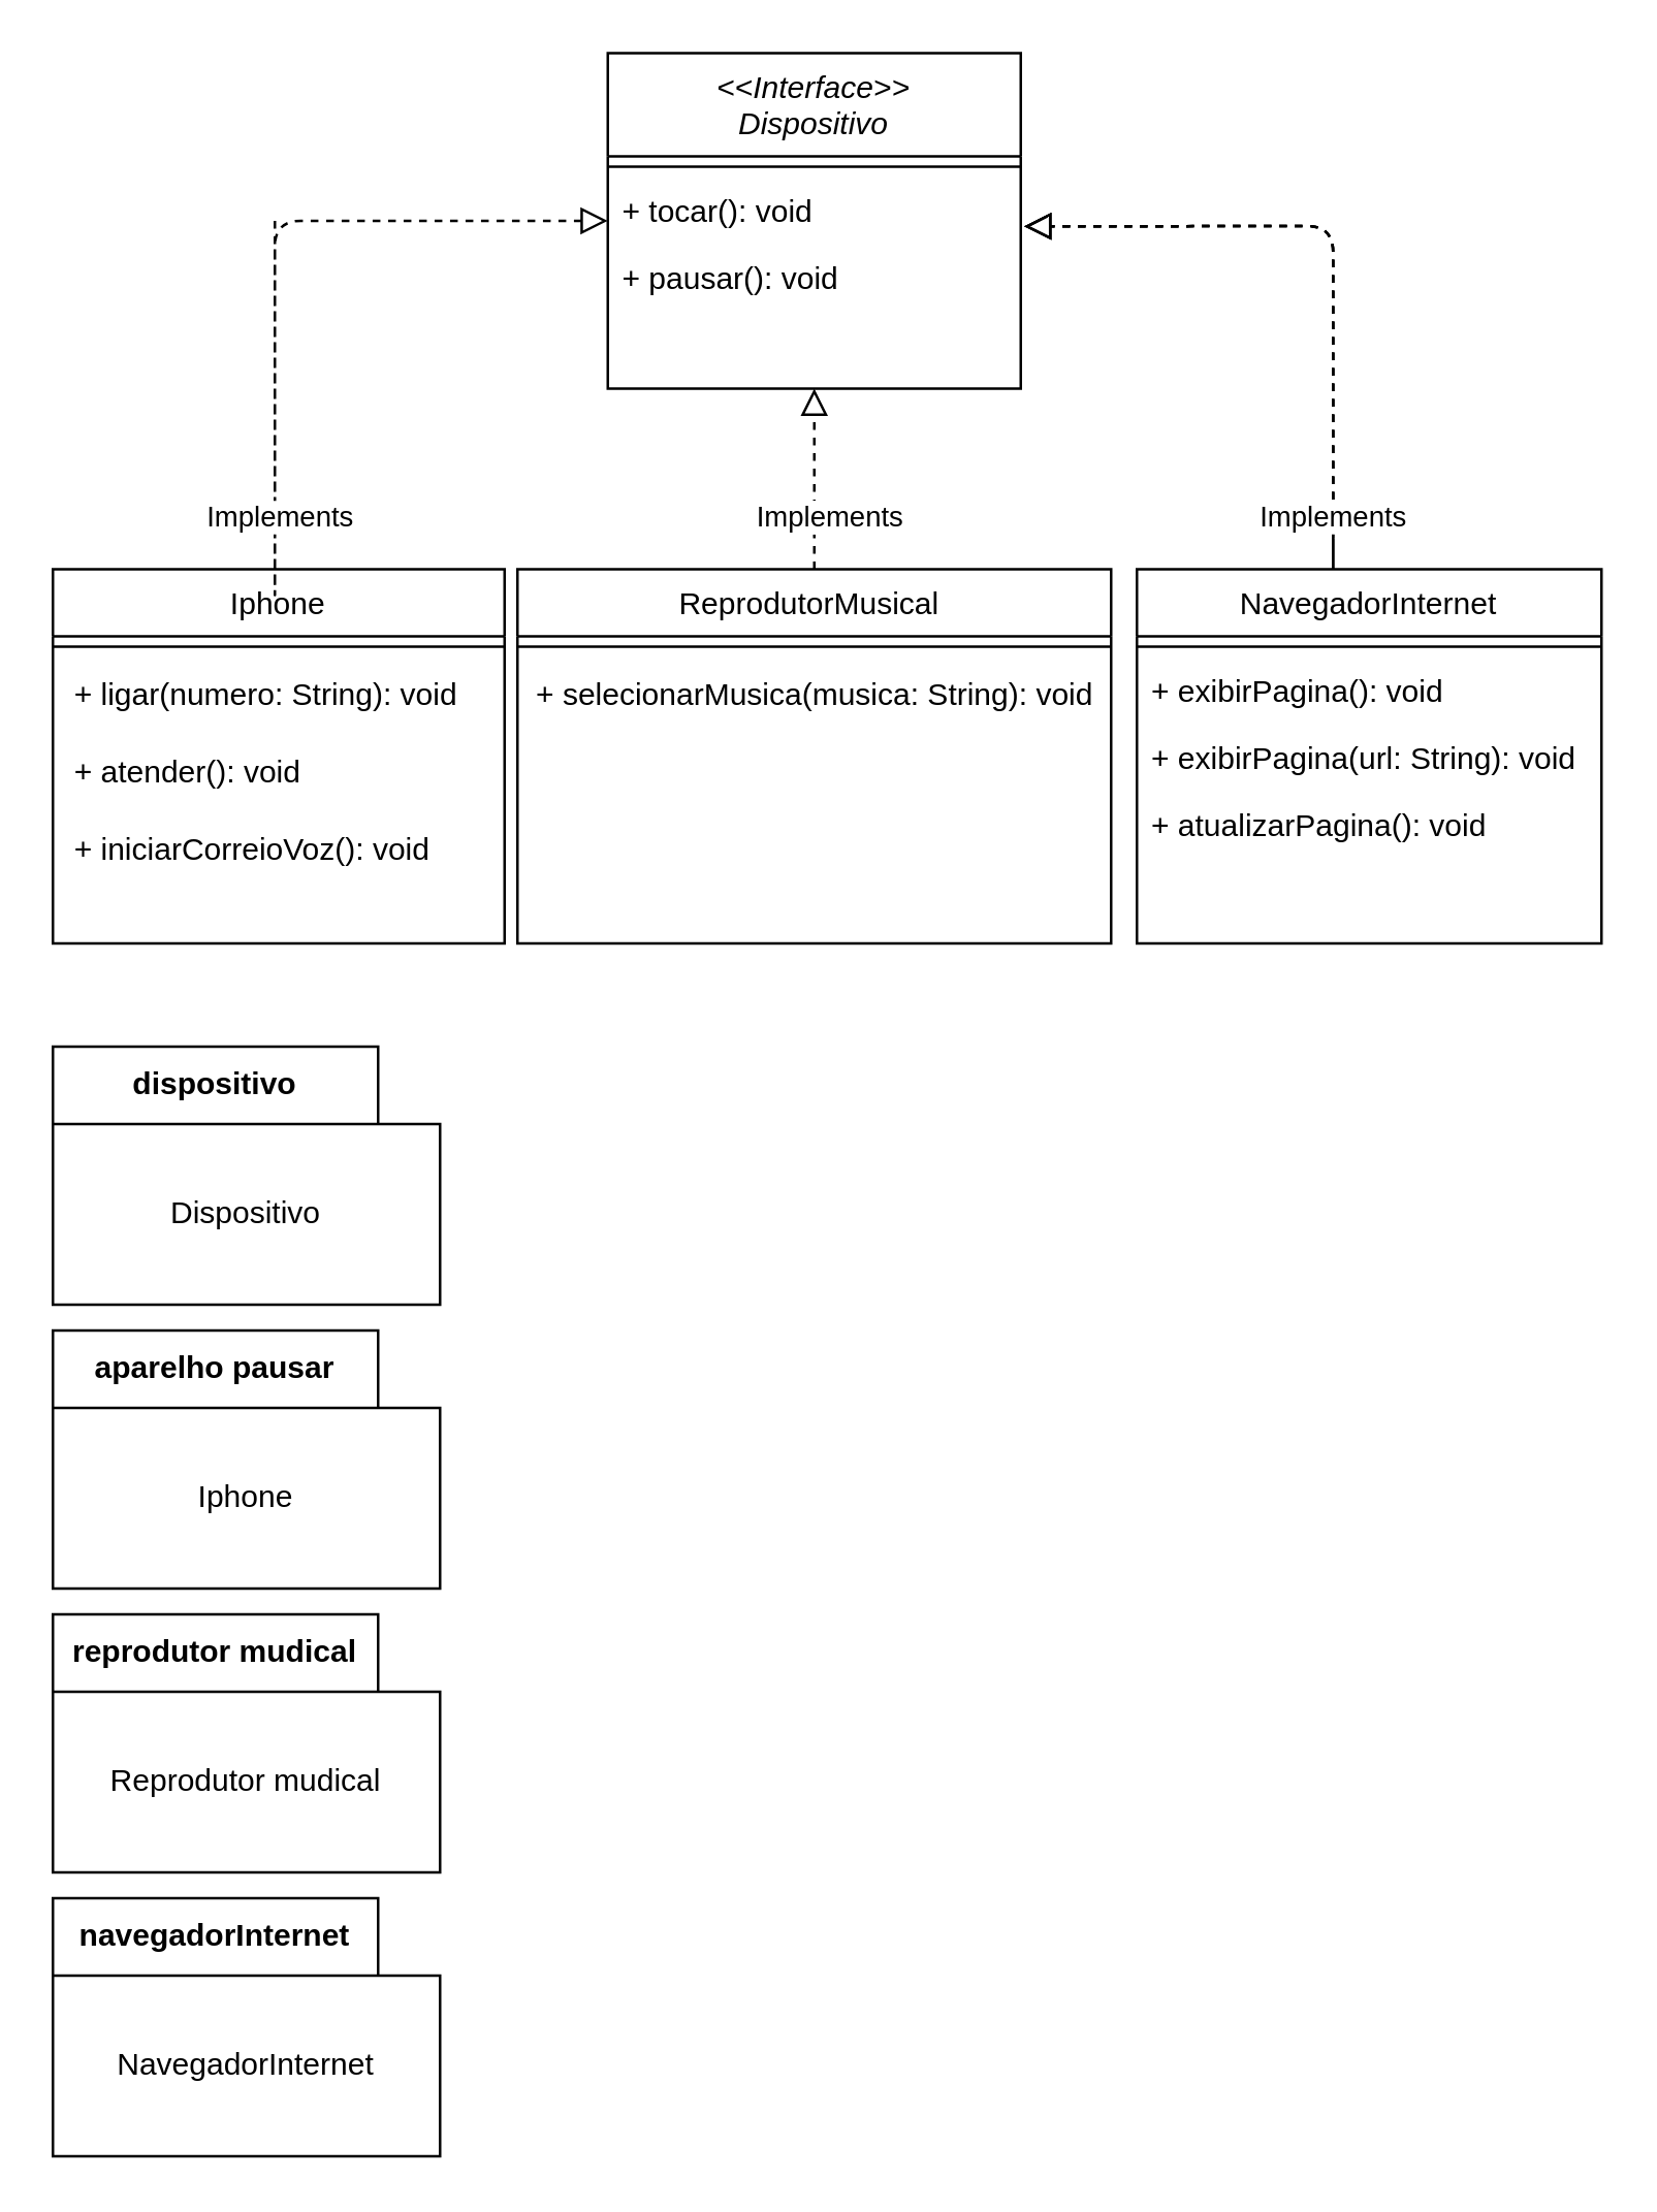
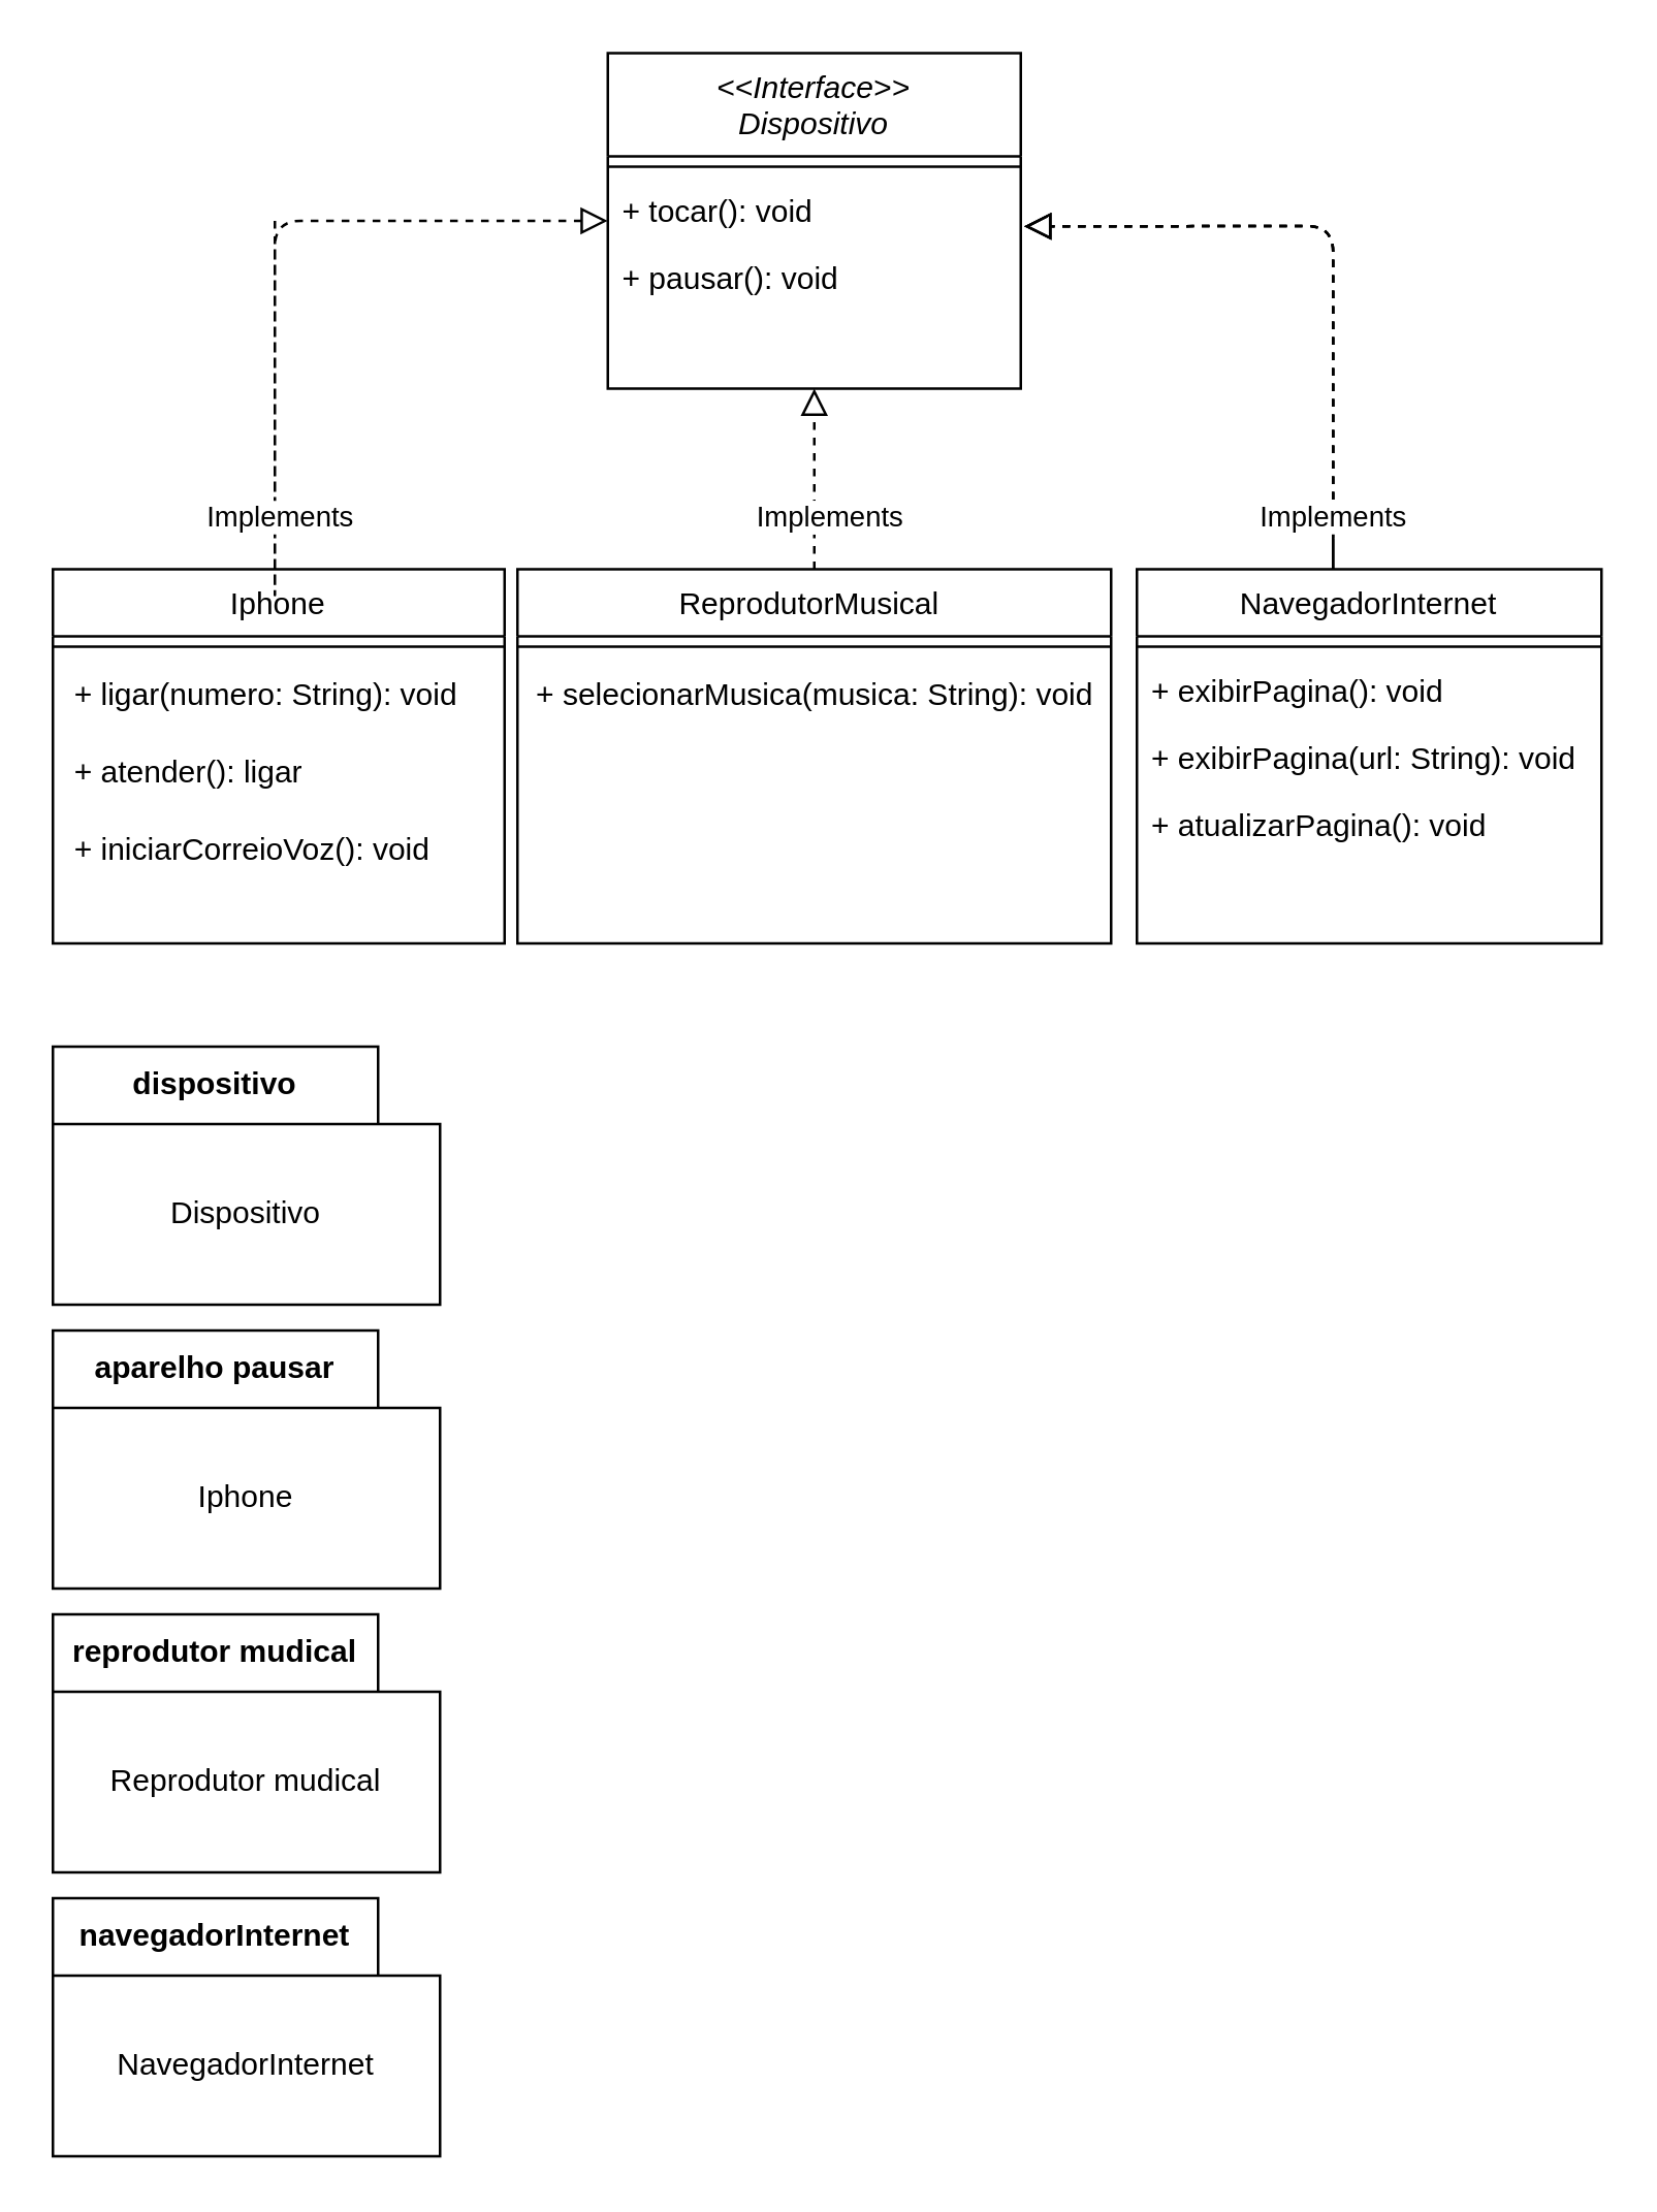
  <mxCell id="0" />
  <mxCell id="1" parent="0" />
  <mxCell id="2" value="&lt;&lt;Interface&gt;&gt;&#10;Dispositivo" style="swimlane;fontStyle=2;align=center;verticalAlign=top;childLayout=stackLayout;horizontal=1;startSize=40;horizontalStack=0;resizeParent=1;resizeLast=0;collapsible=1;marginBottom=0;rounded=0;shadow=0;strokeWidth=1;" parent="1" vertex="1"><mxGeometry x="235" y="20" width="160" height="130" as="geometry"><mxRectangle x="230" y="140" width="160" height="26" as="alternateBounds" /></mxGeometry></mxCell>
  <mxCell id="3" value="" style="line;strokeWidth=1;fillColor=none;align=left;verticalAlign=middle;spacingTop=-1;spacingLeft=3;spacingRight=3;rotatable=0;labelPosition=right;points=[];portConstraint=eastwest;strokeColor=inherit;" parent="2" vertex="1"><mxGeometry y="40" width="160" height="8" as="geometry" /></mxCell>
  <mxCell id="4" value="+ tocar(): void&#10;  " style="text;align=left;verticalAlign=top;spacingLeft=4;spacingRight=4;overflow=hidden;rotatable=0;points=[[0,0.5],[1,0.5]];portConstraint=eastwest;" parent="2" vertex="1"><mxGeometry y="48" width="160" height="26" as="geometry" /></mxCell>
  <mxCell id="5" value="+ pausar(): void" style="text;align=left;verticalAlign=top;spacingLeft=4;spacingRight=4;overflow=hidden;rotatable=0;points=[[0,0.5],[1,0.5]];portConstraint=eastwest;rounded=0;shadow=0;html=0;" parent="2" vertex="1"><mxGeometry y="74" width="160" height="26" as="geometry" /></mxCell>
  <mxCell id="6" value="Iphone" style="swimlane;fontStyle=0;align=center;verticalAlign=top;childLayout=stackLayout;horizontal=1;startSize=26;horizontalStack=0;resizeParent=1;resizeLast=0;collapsible=1;marginBottom=0;rounded=0;shadow=0;strokeWidth=1;" parent="1" vertex="1"><mxGeometry x="20" y="220" width="175" height="145" as="geometry"><mxRectangle x="130" y="380" width="160" height="26" as="alternateBounds" /></mxGeometry></mxCell>
  <mxCell id="7" value="" style="line;html=1;strokeWidth=1;align=left;verticalAlign=middle;spacingTop=-1;spacingLeft=3;spacingRight=3;rotatable=0;labelPosition=right;points=[];portConstraint=eastwest;" parent="6" vertex="1"><mxGeometry y="26" width="175" height="8" as="geometry" /></mxCell>
  <mxCell id="8" value="&amp;nbsp; + ligar(numero: String): void" style="text;html=1;align=left;verticalAlign=middle;resizable=0;points=[];autosize=1;strokeColor=none;fillColor=none;" parent="6" vertex="1"><mxGeometry y="34" width="175" height="30" as="geometry" /></mxCell>
- <mxCell id="9" value="&amp;nbsp; + atender(): void" style="text;html=1;align=left;verticalAlign=middle;resizable=0;points=[];autosize=1;strokeColor=none;fillColor=none;" parent="6" vertex="1"><mxGeometry y="64" width="175" height="30" as="geometry" /></mxCell>
+ <mxCell id="9" value="&amp;nbsp; + atender(): ligar" style="text;html=1;align=left;verticalAlign=middle;resizable=0;points=[];autosize=1;strokeColor=none;fillColor=none;" parent="6" vertex="1"><mxGeometry y="64" width="175" height="30" as="geometry" /></mxCell>
  <mxCell id="10" value="&amp;nbsp; + iniciarCorreioVoz(): void" style="text;html=1;align=left;verticalAlign=middle;resizable=0;points=[];autosize=1;strokeColor=none;fillColor=none;" parent="6" vertex="1"><mxGeometry y="94" width="175" height="30" as="geometry" /></mxCell>
  <mxCell id="11" value="ReprodutorMusical " style="swimlane;fontStyle=0;align=center;verticalAlign=top;childLayout=stackLayout;horizontal=1;startSize=26;horizontalStack=0;resizeParent=1;resizeLast=0;collapsible=1;marginBottom=0;rounded=0;shadow=0;strokeWidth=1;" parent="1" vertex="1"><mxGeometry x="200" y="220" width="230" height="145" as="geometry"><mxRectangle x="340" y="380" width="170" height="26" as="alternateBounds" /></mxGeometry></mxCell>
  <mxCell id="12" value="" style="line;html=1;strokeWidth=1;align=left;verticalAlign=middle;spacingTop=-1;spacingLeft=3;spacingRight=3;rotatable=0;labelPosition=right;points=[];portConstraint=eastwest;" parent="11" vertex="1"><mxGeometry y="26" width="230" height="8" as="geometry" /></mxCell>
  <mxCell id="13" value="+ selecionarMusica(musica: String): void" style="text;html=1;align=center;verticalAlign=middle;resizable=0;points=[];autosize=1;strokeColor=none;fillColor=none;" parent="11" vertex="1"><mxGeometry y="34" width="230" height="30" as="geometry" /></mxCell>
  <mxCell id="14" value="NavegadorInternet" style="swimlane;fontStyle=0;align=center;verticalAlign=top;childLayout=stackLayout;horizontal=1;startSize=26;horizontalStack=0;resizeParent=1;resizeLast=0;collapsible=1;marginBottom=0;rounded=0;shadow=0;strokeWidth=1;" parent="1" vertex="1"><mxGeometry x="440" y="220" width="180" height="145" as="geometry"><mxRectangle x="550" y="140" width="160" height="26" as="alternateBounds" /></mxGeometry></mxCell>
  <mxCell id="15" value="" style="line;html=1;strokeWidth=1;align=left;verticalAlign=middle;spacingTop=-1;spacingLeft=3;spacingRight=3;rotatable=0;labelPosition=right;points=[];portConstraint=eastwest;" parent="14" vertex="1"><mxGeometry y="26" width="180" height="8" as="geometry" /></mxCell>
  <mxCell id="16" value="+ exibirPagina(): void" style="text;align=left;verticalAlign=top;spacingLeft=4;spacingRight=4;overflow=hidden;rotatable=0;points=[[0,0.5],[1,0.5]];portConstraint=eastwest;" parent="14" vertex="1"><mxGeometry y="34" width="180" height="26" as="geometry" /></mxCell>
  <mxCell id="17" value="+ exibirPagina(url: String): void" style="text;align=left;verticalAlign=top;spacingLeft=4;spacingRight=4;overflow=hidden;rotatable=0;points=[[0,0.5],[1,0.5]];portConstraint=eastwest;" parent="14" vertex="1"><mxGeometry y="60" width="180" height="26" as="geometry" /></mxCell>
  <mxCell id="18" value="+ atualizarPagina(): void" style="text;align=left;verticalAlign=top;spacingLeft=4;spacingRight=4;overflow=hidden;rotatable=0;points=[[0,0.5],[1,0.5]];portConstraint=eastwest;" parent="14" vertex="1"><mxGeometry y="86" width="180" height="26" as="geometry" /></mxCell>
  <mxCell id="19" value="aparelho pausar" style="shape=folder;fontStyle=1;tabWidth=126;tabHeight=30;tabPosition=left;html=1;boundedLbl=1;labelInHeader=1;container=1;collapsible=0;whiteSpace=wrap;" parent="1" vertex="1"><mxGeometry x="20" y="515" width="150" height="100" as="geometry" /></mxCell>
  <mxCell id="20" value="Iphone" style="html=1;strokeColor=none;resizeWidth=1;resizeHeight=1;fillColor=none;part=1;connectable=0;allowArrows=0;deletable=0;whiteSpace=wrap;" parent="19" vertex="1"><mxGeometry width="150" height="70" relative="1" as="geometry"><mxPoint y="30" as="offset" /></mxGeometry></mxCell>
  <mxCell id="21" value="reprodutor mudical" style="shape=folder;fontStyle=1;tabWidth=126;tabHeight=30;tabPosition=left;html=1;boundedLbl=1;labelInHeader=1;container=1;collapsible=0;whiteSpace=wrap;" parent="1" vertex="1"><mxGeometry x="20" y="625" width="150" height="100" as="geometry" /></mxCell>
  <mxCell id="22" value="Reprodutor mudical" style="html=1;strokeColor=none;resizeWidth=1;resizeHeight=1;fillColor=none;part=1;connectable=0;allowArrows=0;deletable=0;whiteSpace=wrap;" parent="21" vertex="1"><mxGeometry width="150" height="70" relative="1" as="geometry"><mxPoint y="30" as="offset" /></mxGeometry></mxCell>
  <mxCell id="23" value="navegadorInternet" style="shape=folder;fontStyle=1;tabWidth=126;tabHeight=30;tabPosition=left;html=1;boundedLbl=1;labelInHeader=1;container=1;collapsible=0;whiteSpace=wrap;" parent="1" vertex="1"><mxGeometry x="20" y="735" width="150" height="100" as="geometry" /></mxCell>
  <mxCell id="24" value="NavegadorInternet" style="html=1;strokeColor=none;resizeWidth=1;resizeHeight=1;fillColor=none;part=1;connectable=0;allowArrows=0;deletable=0;whiteSpace=wrap;" parent="23" vertex="1"><mxGeometry width="150" height="70" relative="1" as="geometry"><mxPoint y="30" as="offset" /></mxGeometry></mxCell>
  <mxCell id="25" value="dispositivo" style="shape=folder;fontStyle=1;tabWidth=126;tabHeight=30;tabPosition=left;html=1;boundedLbl=1;labelInHeader=1;container=1;collapsible=0;whiteSpace=wrap;" parent="1" vertex="1"><mxGeometry x="20" y="405" width="150" height="100" as="geometry" /></mxCell>
  <mxCell id="26" value="Dispositivo" style="html=1;strokeColor=none;resizeWidth=1;resizeHeight=1;fillColor=none;part=1;connectable=0;allowArrows=0;deletable=0;whiteSpace=wrap;" parent="25" vertex="1"><mxGeometry width="150" height="70" relative="1" as="geometry"><mxPoint y="30" as="offset" /></mxGeometry></mxCell>
  <mxCell id="27" value="" style="endArrow=block;startArrow=none;endFill=0;startFill=0;endSize=8;html=1;verticalAlign=bottom;dashed=1;labelBackgroundColor=none;" edge="1" parent="1"><mxGeometry width="160" relative="1" as="geometry"><mxPoint x="106" y="85" as="sourcePoint" /><mxPoint x="235" y="85" as="targetPoint" /><Array as="points"><mxPoint x="106" y="235" /><mxPoint x="106" y="85" /></Array></mxGeometry></mxCell>
  <mxCell id="28" value="" style="endArrow=block;startArrow=none;endFill=0;startFill=0;endSize=8;html=1;verticalAlign=bottom;dashed=1;labelBackgroundColor=none;entryX=0.5;entryY=1;entryDx=0;entryDy=0;" edge="1" parent="1" source="11" target="2"><mxGeometry width="160" relative="1" as="geometry"><mxPoint x="220" y="150" as="sourcePoint" /><mxPoint x="320" y="150" as="targetPoint" /></mxGeometry></mxCell>
  <mxCell id="29" value="Implements" style="edgeLabel;html=1;align=center;verticalAlign=middle;resizable=0;points=[];" vertex="1" connectable="0" parent="1"><mxGeometry x="320" y="199" as="geometry" /></mxCell>
  <mxCell id="30" value="" style="endArrow=block;startArrow=none;endFill=0;startFill=0;endSize=8;html=1;verticalAlign=bottom;dashed=1;labelBackgroundColor=none;entryX=1.008;entryY=0.735;entryDx=0;entryDy=0;entryPerimeter=0;" edge="1" parent="1" target="4"><mxGeometry width="160" relative="1" as="geometry"><mxPoint x="516" y="205" as="sourcePoint" /><mxPoint x="645" y="55" as="targetPoint" /><Array as="points"><mxPoint x="516" y="205" /><mxPoint x="516" y="87" /></Array></mxGeometry></mxCell>
  <mxCell id="31" value="" style="endArrow=block;startArrow=none;endFill=0;startFill=0;endSize=8;html=1;verticalAlign=bottom;dashed=1;labelBackgroundColor=none;entryX=1.008;entryY=0.735;entryDx=0;entryDy=0;entryPerimeter=0;" edge="1" parent="1" target="4"><mxGeometry width="160" relative="1" as="geometry"><mxPoint x="516" y="205" as="sourcePoint" /><mxPoint x="396.28" y="87.11" as="targetPoint" /><Array as="points"><mxPoint x="516" y="225" /><mxPoint x="516" y="205" /><mxPoint x="516" y="87" /></Array></mxGeometry></mxCell>
  <mxCell id="32" value="" style="endArrow=block;startArrow=none;endFill=0;startFill=0;endSize=8;html=1;verticalAlign=bottom;dashed=1;labelBackgroundColor=none;entryX=1.008;entryY=0.735;entryDx=0;entryDy=0;entryPerimeter=0;" edge="1" parent="1" target="4"><mxGeometry width="160" relative="1" as="geometry"><mxPoint x="516" y="205" as="sourcePoint" /><mxPoint x="396.28" y="87.11" as="targetPoint" /><Array as="points"><mxPoint x="516" y="225" /><mxPoint x="516" y="87" /></Array></mxGeometry></mxCell>
  <mxCell id="33" value="Implements" style="edgeLabel;html=1;align=center;verticalAlign=middle;resizable=0;points=[];" vertex="1" connectable="0" parent="1"><mxGeometry x="320" y="199" as="geometry" /></mxCell>
  <mxCell id="34" value="Implements" style="edgeLabel;html=1;align=center;verticalAlign=middle;resizable=0;points=[];" vertex="1" connectable="0" parent="1"><mxGeometry x="336" y="205" as="geometry"><mxPoint x="179" y="-6" as="offset" /></mxGeometry></mxCell>
  <mxCell id="35" value="Implements" style="edgeLabel;html=1;align=center;verticalAlign=middle;resizable=0;points=[];" vertex="1" connectable="0" parent="1"><mxGeometry x="107.5" y="199" as="geometry" /></mxCell>
